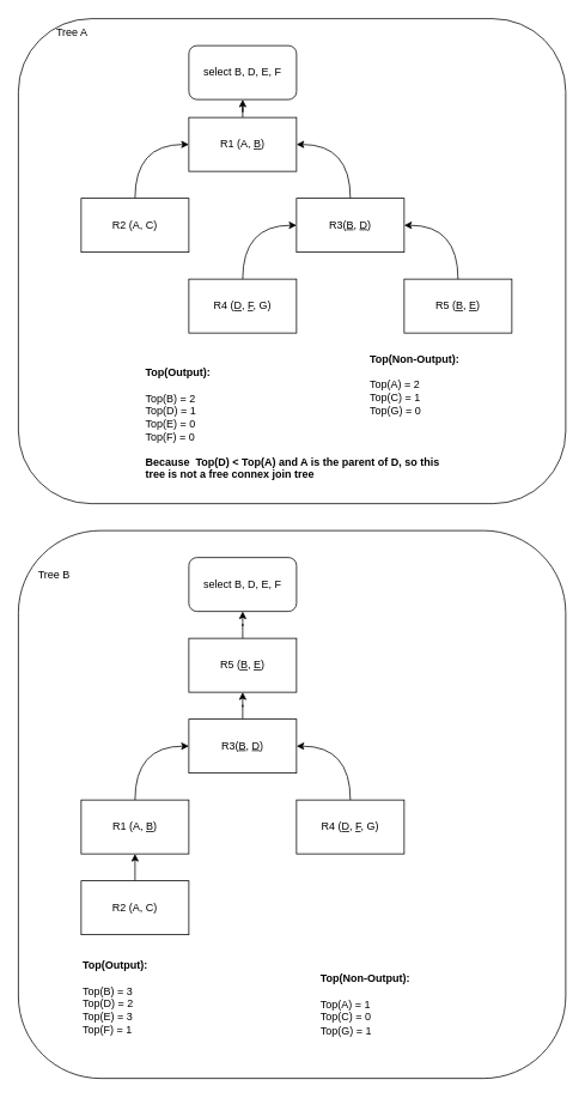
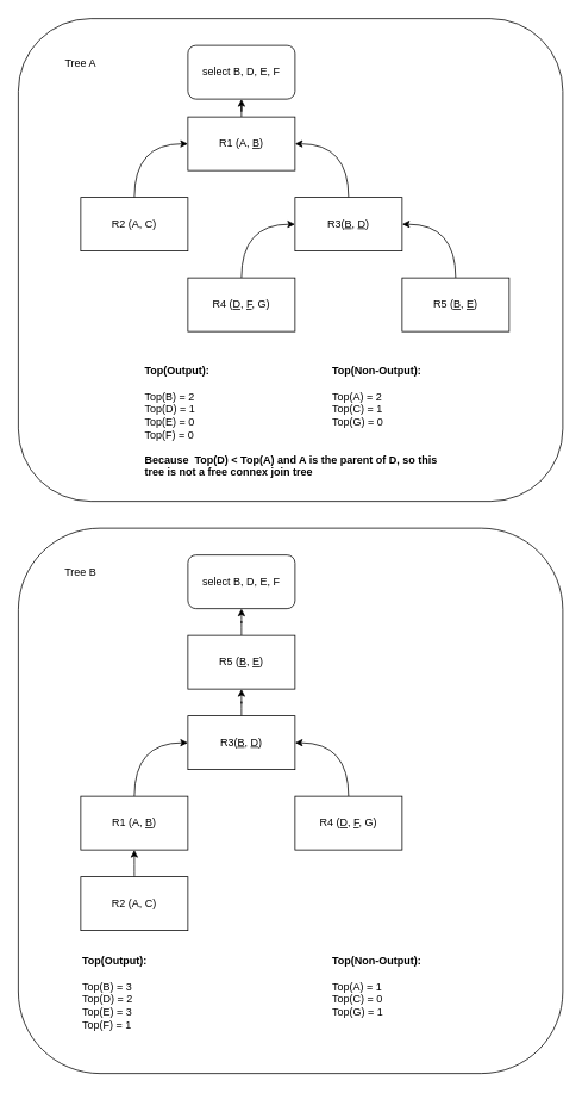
  <mxCell id="0" />
  <mxCell id="1" parent="0" />
  <mxCell id="2" value="" style="rounded=1;whiteSpace=wrap;html=1;" vertex="1" parent="1"><mxGeometry x="20" y="20" width="610" height="540" as="geometry" /></mxCell>
  <mxCell id="3" style="edgeStyle=orthogonalEdgeStyle;curved=1;orthogonalLoop=1;jettySize=auto;html=1;exitX=0.5;exitY=0;exitDx=0;exitDy=0;" edge="1" parent="1" source="4" target="13"><mxGeometry relative="1" as="geometry"><mxPoint x="270" y="80" as="targetPoint" /></mxGeometry></mxCell>
  <mxCell id="4" value="R1 (A, &lt;u&gt;B&lt;/u&gt;)" style="rounded=0;whiteSpace=wrap;html=1;" vertex="1" parent="1"><mxGeometry x="210" y="130" width="120" height="60" as="geometry" /></mxCell>
  <mxCell id="5" style="edgeStyle=orthogonalEdgeStyle;curved=1;orthogonalLoop=1;jettySize=auto;html=1;exitX=0.5;exitY=0;exitDx=0;exitDy=0;entryX=1;entryY=0.5;entryDx=0;entryDy=0;" edge="1" parent="1" source="6" target="4"><mxGeometry relative="1" as="geometry" /></mxCell>
  <mxCell id="6" value="R3(&lt;u&gt;B&lt;/u&gt;, &lt;u&gt;D&lt;/u&gt;)" style="rounded=0;whiteSpace=wrap;html=1;" vertex="1" parent="1"><mxGeometry x="330" y="220" width="120" height="60" as="geometry" /></mxCell>
  <mxCell id="7" style="edgeStyle=orthogonalEdgeStyle;orthogonalLoop=1;jettySize=auto;html=1;exitX=0.5;exitY=0;exitDx=0;exitDy=0;entryX=0;entryY=0.5;entryDx=0;entryDy=0;curved=1;" edge="1" parent="1" source="8" target="4"><mxGeometry relative="1" as="geometry" /></mxCell>
  <mxCell id="8" value="R2 (A, C)" style="rounded=0;whiteSpace=wrap;html=1;" vertex="1" parent="1"><mxGeometry y="220" width="120" height="60" as="geometry" x="90" /></mxCell>
  <mxCell id="9" style="edgeStyle=orthogonalEdgeStyle;curved=1;orthogonalLoop=1;jettySize=auto;html=1;exitX=0.5;exitY=0;exitDx=0;exitDy=0;entryX=1;entryY=0.5;entryDx=0;entryDy=0;" edge="1" parent="1" source="10" target="6"><mxGeometry relative="1" as="geometry" /></mxCell>
  <mxCell id="10" value="R5 (&lt;u&gt;B&lt;/u&gt;, &lt;u&gt;E&lt;/u&gt;)" style="rounded=0;whiteSpace=wrap;html=1;" vertex="1" parent="1"><mxGeometry x="450" y="310" width="120" height="60" as="geometry" /></mxCell>
  <mxCell id="11" style="edgeStyle=orthogonalEdgeStyle;curved=1;orthogonalLoop=1;jettySize=auto;html=1;exitX=0.5;exitY=0;exitDx=0;exitDy=0;entryX=0;entryY=0.5;entryDx=0;entryDy=0;" edge="1" parent="1" source="12" target="6"><mxGeometry relative="1" as="geometry" /></mxCell>
  <mxCell id="12" value="R4 (&lt;u&gt;D&lt;/u&gt;, &lt;u&gt;F&lt;/u&gt;,&amp;nbsp;G)" style="rounded=0;whiteSpace=wrap;html=1;" vertex="1" parent="1"><mxGeometry x="210" y="310" width="120" height="60" as="geometry" /></mxCell>
  <mxCell id="13" value="select B, D, E, F" style="rounded=1;whiteSpace=wrap;html=1;" vertex="1" parent="1"><mxGeometry x="210" y="50" width="120" height="60" as="geometry" /></mxCell>
  <mxCell id="14" value="&lt;b&gt;Top(Output):&lt;br&gt;&lt;/b&gt;&lt;br&gt;Top(B) = 2&lt;br&gt;Top(D) = 1&lt;br&gt;Top(E) = 0&lt;br&gt;Top(F) = 0" style="text;html=1;strokeColor=none;fillColor=none;align=left;verticalAlign=top;whiteSpace=wrap;rounded=0;" vertex="1" parent="1"><mxGeometry x="160" y="400" width="80" height="100" as="geometry" /></mxCell>
- <mxCell id="15" value="&lt;b&gt;Top(Non-Output):&lt;br&gt;&lt;/b&gt;&lt;br&gt;Top(A) = 2&lt;br&gt;Top(C) = 1&lt;br&gt;Top(G) = 0" style="text;html=1;strokeColor=none;fillColor=none;align=left;verticalAlign=top;whiteSpace=wrap;rounded=0;" vertex="1" parent="1"><mxGeometry x="410" y="385" width="130" height="100" as="geometry" /></mxCell>
- <mxCell id="16" value="Tree A" style="text;html=1;strokeColor=none;fillColor=none;align=center;verticalAlign=middle;whiteSpace=wrap;rounded=0;" vertex="1" parent="1"><mxGeometry x="60" y="25" width="40" height="20" as="geometry" /></mxCell>
+ <mxCell id="15" value="&lt;b&gt;Top(Non-Output):&lt;br&gt;&lt;/b&gt;&lt;br&gt;Top(A) = 2&lt;br&gt;Top(C) = 1&lt;br&gt;Top(G) = 0" style="text;html=1;strokeColor=none;fillColor=none;align=left;verticalAlign=top;whiteSpace=wrap;rounded=0;" vertex="1" parent="1"><mxGeometry x="370" y="400" width="130" height="100" as="geometry" /></mxCell>
+ <mxCell id="16" value="Tree A" style="text;html=1;strokeColor=none;fillColor=none;align=center;verticalAlign=middle;whiteSpace=wrap;rounded=0;" vertex="1" parent="1"><mxGeometry x="70" y="60" width="40" height="20" as="geometry" /></mxCell>
  <mxCell id="17" value="" style="rounded=1;whiteSpace=wrap;html=1;" vertex="1" parent="1"><mxGeometry x="20" y="590" width="610" height="610" as="geometry" /></mxCell>
  <mxCell id="18" style="edgeStyle=orthogonalEdgeStyle;curved=1;orthogonalLoop=1;jettySize=auto;html=1;exitX=0.5;exitY=0;exitDx=0;exitDy=0;entryX=0;entryY=0.5;entryDx=0;entryDy=0;" edge="1" parent="1" source="19" target="21"><mxGeometry relative="1" as="geometry" /></mxCell>
  <mxCell id="19" value="R1 (A, &lt;u&gt;B&lt;/u&gt;)" style="rounded=0;whiteSpace=wrap;html=1;" vertex="1" parent="1"><mxGeometry y="890" width="120" height="60" as="geometry" x="90" /></mxCell>
  <mxCell id="20" style="edgeStyle=orthogonalEdgeStyle;curved=1;orthogonalLoop=1;jettySize=auto;html=1;exitX=0.5;exitY=0;exitDx=0;exitDy=0;" edge="1" parent="1" source="21" target="25"><mxGeometry relative="1" as="geometry" /></mxCell>
  <mxCell id="21" value="R3(&lt;u&gt;B&lt;/u&gt;, &lt;u&gt;D&lt;/u&gt;)" style="rounded=0;whiteSpace=wrap;html=1;" vertex="1" parent="1"><mxGeometry x="210" y="800" width="120" height="60" as="geometry" /></mxCell>
  <mxCell id="22" style="edgeStyle=orthogonalEdgeStyle;curved=1;orthogonalLoop=1;jettySize=auto;html=1;exitX=0.5;exitY=0;exitDx=0;exitDy=0;entryX=0.5;entryY=1;entryDx=0;entryDy=0;" edge="1" parent="1" source="23" target="19"><mxGeometry relative="1" as="geometry" /></mxCell>
  <mxCell id="23" value="R2 (A, C)" style="rounded=0;whiteSpace=wrap;html=1;" vertex="1" parent="1"><mxGeometry y="980" width="120" height="60" as="geometry" x="90" /></mxCell>
  <mxCell id="24" style="edgeStyle=orthogonalEdgeStyle;curved=1;orthogonalLoop=1;jettySize=auto;html=1;exitX=0.5;exitY=0;exitDx=0;exitDy=0;" edge="1" parent="1" source="25" target="28"><mxGeometry relative="1" as="geometry" /></mxCell>
  <mxCell id="25" value="R5 (&lt;u&gt;B&lt;/u&gt;, &lt;u&gt;E&lt;/u&gt;)" style="rounded=0;whiteSpace=wrap;html=1;" vertex="1" parent="1"><mxGeometry x="210" y="710" width="120" height="60" as="geometry" /></mxCell>
  <mxCell id="26" style="edgeStyle=orthogonalEdgeStyle;curved=1;orthogonalLoop=1;jettySize=auto;html=1;exitX=0.5;exitY=0;exitDx=0;exitDy=0;entryX=1;entryY=0.5;entryDx=0;entryDy=0;" edge="1" parent="1" source="27" target="21"><mxGeometry relative="1" as="geometry" /></mxCell>
  <mxCell id="27" value="R4 (&lt;u&gt;D&lt;/u&gt;, &lt;u&gt;F&lt;/u&gt;,&amp;nbsp;G)" style="rounded=0;whiteSpace=wrap;html=1;" vertex="1" parent="1"><mxGeometry x="330" y="890" width="120" height="60" as="geometry" /></mxCell>
  <mxCell id="28" value="select B, D, E, F" style="rounded=1;whiteSpace=wrap;html=1;" vertex="1" parent="1"><mxGeometry x="210" y="620" width="120" height="60" as="geometry" /></mxCell>
  <mxCell id="29" value="&lt;b&gt;Top(Output):&lt;br&gt;&lt;/b&gt;&lt;br&gt;Top(B) = 3&lt;br&gt;Top(D) = 2&lt;br&gt;Top(E) = 3&lt;br&gt;Top(F) = 1" style="text;html=1;strokeColor=none;fillColor=none;align=left;verticalAlign=top;whiteSpace=wrap;rounded=0;" vertex="1" parent="1"><mxGeometry y="1060" width="80" height="100" as="geometry" x="90" /></mxCell>
- <mxCell id="30" value="&lt;b&gt;Top(Non-Output):&lt;br&gt;&lt;/b&gt;&lt;br&gt;Top(A) = 1&lt;br&gt;Top(C) = 0&lt;br&gt;Top(G) = 1" style="text;html=1;strokeColor=none;fillColor=none;align=left;verticalAlign=top;whiteSpace=wrap;rounded=0;" vertex="1" parent="1"><mxGeometry x="355" y="1075" width="130" height="100" as="geometry" /></mxCell>
- <mxCell id="31" value="Tree B" style="text;html=1;strokeColor=none;fillColor=none;align=center;verticalAlign=middle;whiteSpace=wrap;rounded=0;" vertex="1" parent="1"><mxGeometry x="40" y="630" width="40" height="20" as="geometry" /></mxCell>
+ <mxCell id="30" value="&lt;b&gt;Top(Non-Output):&lt;br&gt;&lt;/b&gt;&lt;br&gt;Top(A) = 1&lt;br&gt;Top(C) = 0&lt;br&gt;Top(G) = 1" style="text;html=1;strokeColor=none;fillColor=none;align=left;verticalAlign=top;whiteSpace=wrap;rounded=0;" vertex="1" parent="1"><mxGeometry x="370" y="1060" width="130" height="100" as="geometry" /></mxCell>
+ <mxCell id="31" value="Tree B" style="text;html=1;strokeColor=none;fillColor=none;align=center;verticalAlign=middle;whiteSpace=wrap;rounded=0;" vertex="1" parent="1"><mxGeometry x="70" y="630" width="40" height="20" as="geometry" /></mxCell>
  <mxCell id="32" value="&lt;b&gt;Because&amp;nbsp; Top(D) &amp;lt; Top(A) and A is the parent of D, so this tree is not a free connex join tree&lt;/b&gt;" style="text;html=1;strokeColor=none;fillColor=none;align=left;verticalAlign=top;whiteSpace=wrap;rounded=0;" vertex="1" parent="1"><mxGeometry x="160" y="500" width="330" height="50" as="geometry" /></mxCell>
